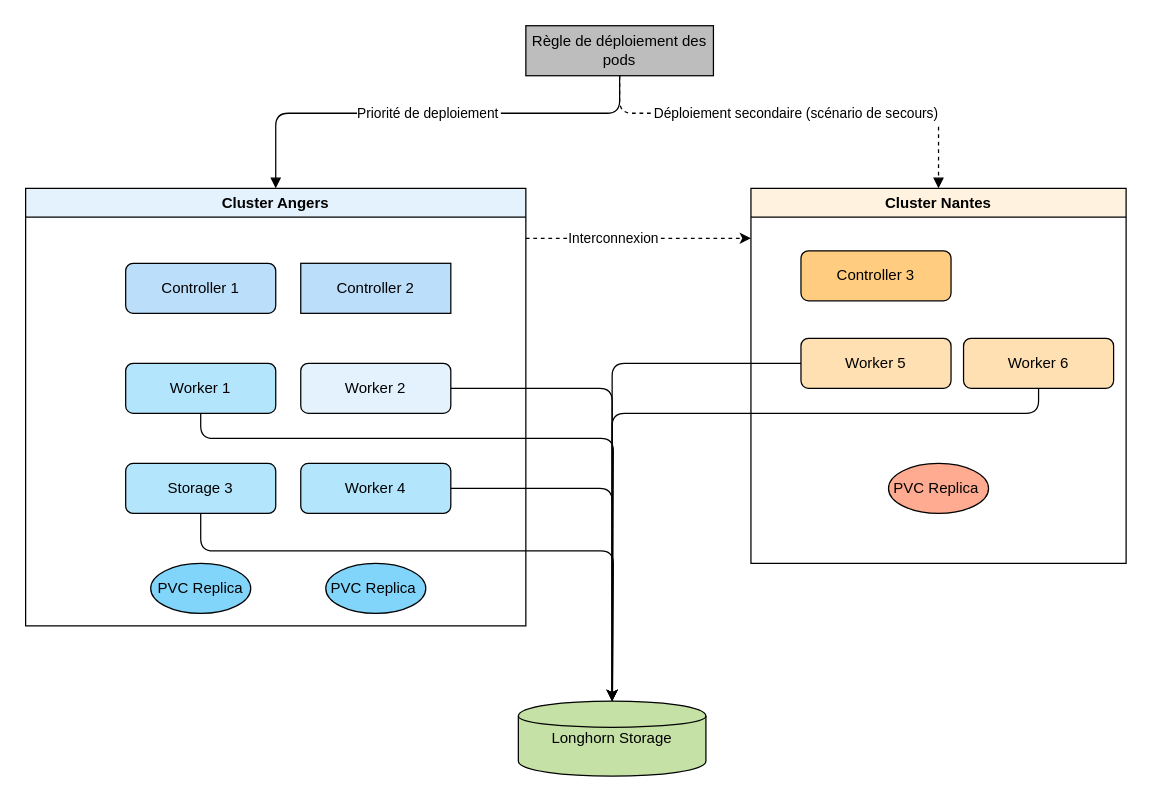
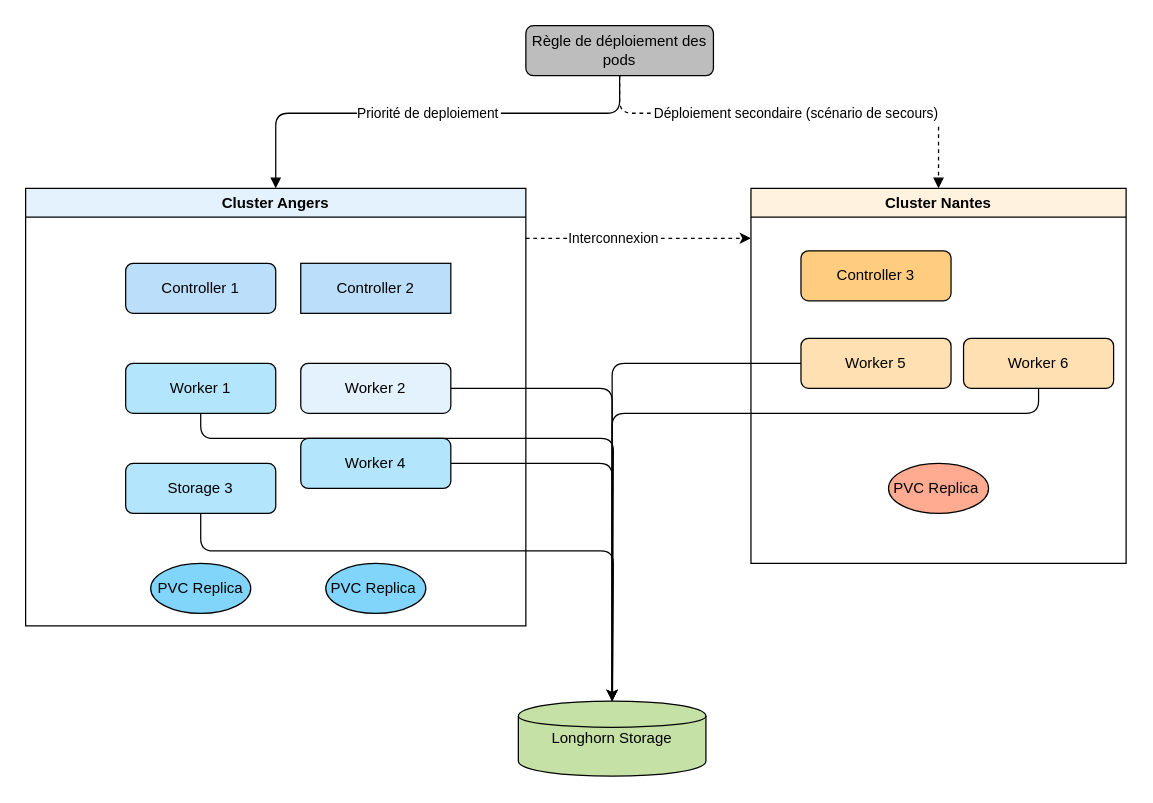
  <mxCell id="0" />
  <mxCell id="1" parent="0" />
  <mxCell id="2" value="Cluster Angers" style="swimlane;fillColor=#E3F2FD;" vertex="1" parent="1"><mxGeometry x="20" y="150" width="400" height="350" as="geometry" /></mxCell>
  <mxCell id="3" value="Controller 1" style="rounded=1;whiteSpace=wrap;html=1;fillColor=#BBDEFB" vertex="1" parent="2"><mxGeometry x="80" y="60" width="120" height="40" as="geometry" /></mxCell>
  <mxCell id="4" value="Controller 2" style="whiteSpace=wrap;html=1;fillColor=#BBDEFB;rounded=0;" vertex="1" parent="2"><mxGeometry x="220" y="60" width="120" height="40" as="geometry" /></mxCell>
  <mxCell id="5" value="Worker 1" style="rounded=1;whiteSpace=wrap;html=1;fillColor=#B3E5FC" vertex="1" parent="2"><mxGeometry x="80" y="140" width="120" height="40" as="geometry" /></mxCell>
  <mxCell id="6" value="Worker 2" style="rounded=1;whiteSpace=wrap;html=1;fillColor=#e3f2fd;" vertex="1" parent="2"><mxGeometry x="220" y="140" width="120" height="40" as="geometry" /></mxCell>
  <mxCell id="7" value="Storage 3" style="rounded=1;whiteSpace=wrap;html=1;fillColor=#B3E5FC" vertex="1" parent="2"><mxGeometry x="80" y="220" width="120" height="40" as="geometry" /></mxCell>
- <mxCell id="8" value="Worker 4" style="rounded=1;whiteSpace=wrap;html=1;fillColor=#B3E5FC" vertex="1" parent="2"><mxGeometry x="220" y="220" width="120" height="40" as="geometry" /></mxCell>
+ <mxCell id="8" value="Worker 4" style="rounded=1;whiteSpace=wrap;html=1;fillColor=#B3E5FC" vertex="1" parent="2"><mxGeometry x="220" y="200" width="120" height="40" as="geometry" /></mxCell>
  <mxCell id="9" value="PVC Replica" style="shape=ellipse;whiteSpace=wrap;html=1;fillColor=#81D4FA" vertex="1" parent="2"><mxGeometry x="100" y="300" width="80" height="40" as="geometry" /></mxCell>
  <mxCell id="10" value="PVC Replica&amp;nbsp;" style="shape=ellipse;whiteSpace=wrap;html=1;fillColor=#81D4FA" vertex="1" parent="2"><mxGeometry x="240" y="300" width="80" height="40" as="geometry" /></mxCell>
  <mxCell id="11" style="edgeStyle=orthogonalEdgeStyle;exitX=0.5;exitY=1;exitDx=0;exitDy=0;" edge="1" parent="2" source="5"><mxGeometry relative="1" as="geometry"><mxPoint x="200" y="195.0" as="sourcePoint" /><mxPoint x="469" y="445" as="targetPoint" /><Array as="points"><mxPoint x="140" y="200" /><mxPoint x="470" y="200" /><mxPoint x="470" y="445" /></Array></mxGeometry></mxCell>
  <mxCell id="12" style="edgeStyle=orthogonalEdgeStyle;exitX=0.5;exitY=1;exitDx=0;exitDy=0;" edge="1" parent="2" source="7"><mxGeometry relative="1" as="geometry"><mxPoint x="200" y="280" as="sourcePoint" /><mxPoint x="469" y="450" as="targetPoint" /><Array as="points"><mxPoint x="140" y="290" /><mxPoint x="470" y="290" /><mxPoint x="470" y="450" /></Array></mxGeometry></mxCell>
  <mxCell id="13" value="Cluster Nantes" style="swimlane;fillColor=#FFF3E0;" vertex="1" parent="1"><mxGeometry x="600" y="150" width="300" height="300" as="geometry" /></mxCell>
  <mxCell id="14" value="Controller 3" style="rounded=1;whiteSpace=wrap;html=1;fillColor=#FFCC80" vertex="1" parent="13"><mxGeometry x="40" y="50" width="120" height="40" as="geometry" /></mxCell>
  <mxCell id="15" value="Worker 5" style="rounded=1;whiteSpace=wrap;html=1;fillColor=#FFE0B2" vertex="1" parent="13"><mxGeometry x="40" y="120" width="120" height="40" as="geometry" /></mxCell>
  <mxCell id="16" value="Worker 6" style="rounded=1;whiteSpace=wrap;html=1;fillColor=#FFE0B2" vertex="1" parent="13"><mxGeometry x="170" y="120" width="120" height="40" as="geometry" /></mxCell>
  <mxCell id="17" value="PVC Replica&amp;nbsp;" style="shape=ellipse;whiteSpace=wrap;html=1;fillColor=#FFAB91" vertex="1" parent="13"><mxGeometry x="110" y="220" width="80" height="40" as="geometry" /></mxCell>
  <mxCell id="18" value="Longhorn Storage" style="shape=cylinder;rounded=1;whiteSpace=wrap;html=1;fillColor=#C5E1A5" vertex="1" parent="1"><mxGeometry x="414" y="560" width="150" height="60" as="geometry" /></mxCell>
  <mxCell id="19" style="edgeStyle=orthogonalEdgeStyle;" edge="1" parent="1" source="6" target="18"><mxGeometry relative="1" as="geometry" /></mxCell>
  <mxCell id="20" style="edgeStyle=orthogonalEdgeStyle;" edge="1" parent="1" source="8" target="18"><mxGeometry relative="1" as="geometry" /></mxCell>
  <mxCell id="21" style="edgeStyle=orthogonalEdgeStyle;" edge="1" parent="1" source="15" target="18"><mxGeometry relative="1" as="geometry" /></mxCell>
  <mxCell id="22" style="edgeStyle=orthogonalEdgeStyle;" edge="1" parent="1" source="16" target="18"><mxGeometry relative="1" as="geometry"><Array as="points"><mxPoint x="830" y="330" /><mxPoint x="489" y="330" /></Array></mxGeometry></mxCell>
  <mxCell id="23" style="edgeStyle=orthogonalEdgeStyle;dashed=1;" edge="1" parent="1" source="2" target="13"><mxGeometry relative="1" as="geometry"><Array as="points"><mxPoint x="540" y="190" /><mxPoint x="540" y="190" /></Array></mxGeometry></mxCell>
  <mxCell id="24" value="Interconnexion" style="edgeLabel;html=1;align=center;verticalAlign=middle;resizable=0;points=[];" vertex="1" connectable="0" parent="23"><mxGeometry x="-0.228" y="1" relative="1" as="geometry"><mxPoint as="offset" /></mxGeometry></mxCell>
- <mxCell id="25" value="Règle de déploiement des pods" style="whiteSpace=wrap;html=1;fillColor=#BDBDBD;rounded=0;" vertex="1" parent="1"><mxGeometry x="420" y="20" width="150" height="40" as="geometry" /></mxCell>
+ <mxCell id="25" value="Règle de déploiement des pods" style="rounded=1;whiteSpace=wrap;html=1;fillColor=#BDBDBD;" vertex="1" parent="1"><mxGeometry x="420" y="20" width="150" height="40" as="geometry" /></mxCell>
  <mxCell id="26" value="Priorité de deploiement" style="edgeStyle=orthogonalEdgeStyle;endArrow=block;entryX=0.5;entryY=0;entryDx=0;entryDy=0;" edge="1" parent="1" source="25" target="2"><mxGeometry relative="1" as="geometry"><mxPoint x="360" y="-10" as="targetPoint" /><Array as="points"><mxPoint x="495" y="90" /><mxPoint x="220" y="90" /></Array></mxGeometry></mxCell>
  <mxCell id="27" value="Déploiement secondaire (scénario de secours) " style="edgeStyle=orthogonalEdgeStyle;endArrow=block;dashed=1;entryX=0.5;entryY=0;entryDx=0;entryDy=0;" edge="1" parent="1" source="25" target="13"><mxGeometry relative="1" as="geometry"><mxPoint x="610" y="-10" as="targetPoint" /><Array as="points"><mxPoint x="495" y="90" /><mxPoint x="750" y="90" /></Array></mxGeometry></mxCell>
